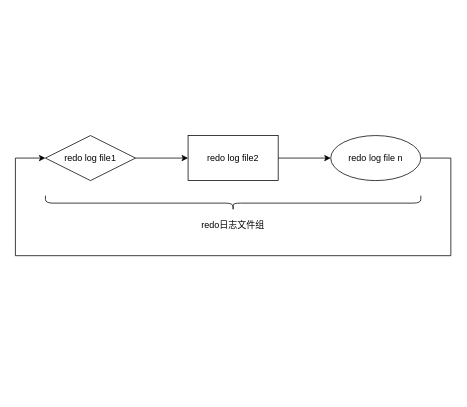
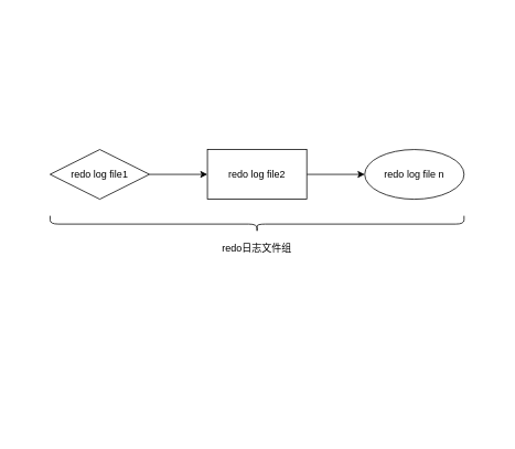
  <mxCell id="0" />
  <mxCell id="1" parent="0" />
  <mxCell id="2" style="edgeStyle=orthogonalEdgeStyle;rounded=0;orthogonalLoop=1;jettySize=auto;html=1;exitX=1;exitY=0.5;exitDx=0;exitDy=0;entryX=0;entryY=0.5;entryDx=0;entryDy=0;" edge="1" parent="1" source="3" target="5"><mxGeometry relative="1" as="geometry" /></mxCell>
  <mxCell id="3" value="redo log file1" style="rhombus;whiteSpace=wrap;html=1;" vertex="1" parent="1"><mxGeometry x="60" y="180" width="120" height="60" as="geometry" /></mxCell>
  <mxCell id="4" value="" style="edgeStyle=orthogonalEdgeStyle;rounded=0;orthogonalLoop=1;jettySize=auto;html=1;" edge="1" parent="1" source="5" target="7"><mxGeometry relative="1" as="geometry" /></mxCell>
  <mxCell id="5" value="redo log file2" style="rounded=0;whiteSpace=wrap;html=1;" vertex="1" parent="1"><mxGeometry x="250" y="180" width="120" height="60" as="geometry" /></mxCell>
- <mxCell id="6" style="edgeStyle=orthogonalEdgeStyle;rounded=0;orthogonalLoop=1;jettySize=auto;html=1;entryX=0;entryY=0.5;entryDx=0;entryDy=0;exitX=1;exitY=0.5;exitDx=0;exitDy=0;" edge="1" parent="1" source="7" target="3"><mxGeometry relative="1" as="geometry"><Array as="points"><mxPoint x="600" y="210" /><mxPoint x="600" y="340" /><mxPoint x="20" y="340" /><mxPoint x="20" y="210" /></Array></mxGeometry></mxCell>
  <mxCell id="7" value="redo log file n" style="ellipse;whiteSpace=wrap;html=1;" vertex="1" parent="1"><mxGeometry x="440" y="180" width="120" height="60" as="geometry" /></mxCell>
  <mxCell id="8" value="" style="shape=curlyBracket;whiteSpace=wrap;html=1;rounded=1;rotation=-90;" vertex="1" parent="1"><mxGeometry x="300" y="20" width="20" height="500" as="geometry" /></mxCell>
  <mxCell id="9" value="redo日志文件组" style="text;html=1;strokeColor=none;fillColor=none;align=center;verticalAlign=middle;whiteSpace=wrap;rounded=0;" vertex="1" parent="1"><mxGeometry x="250" y="290" width="120" height="20" as="geometry" /></mxCell>
